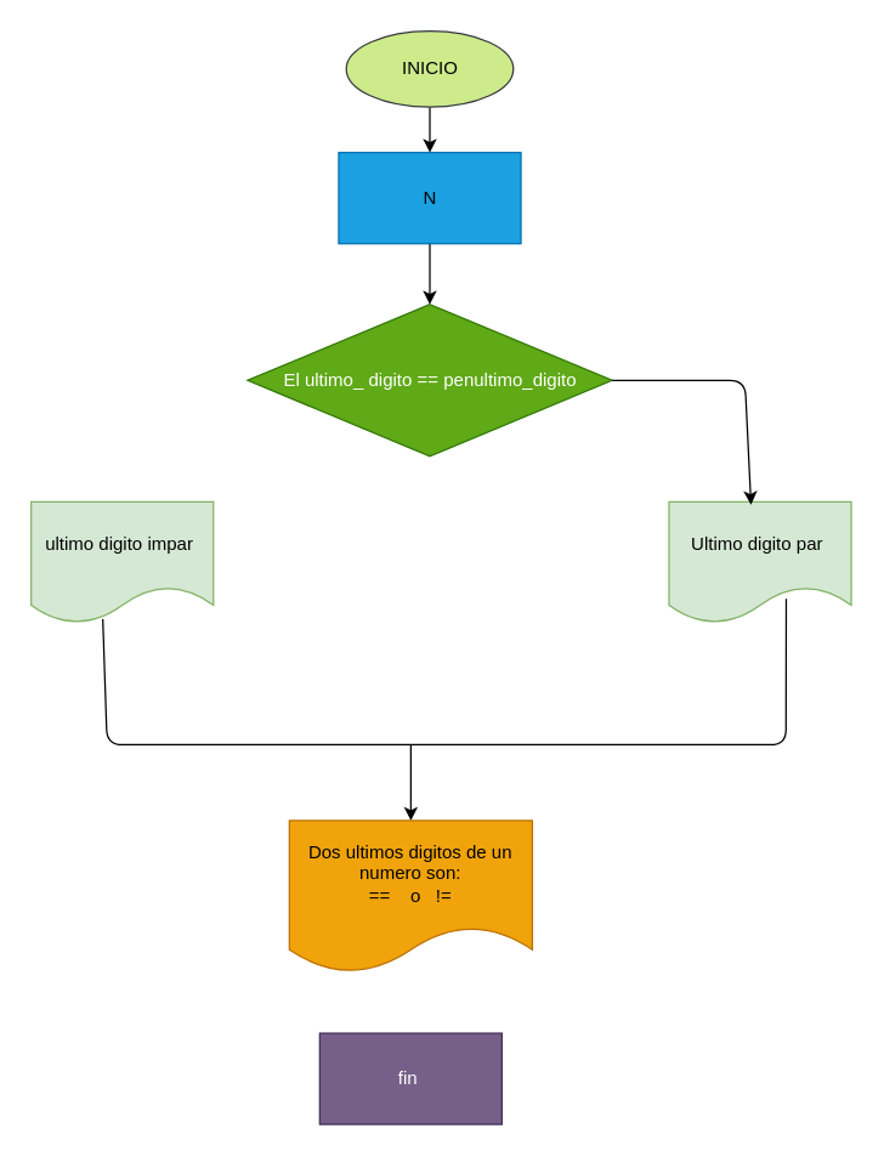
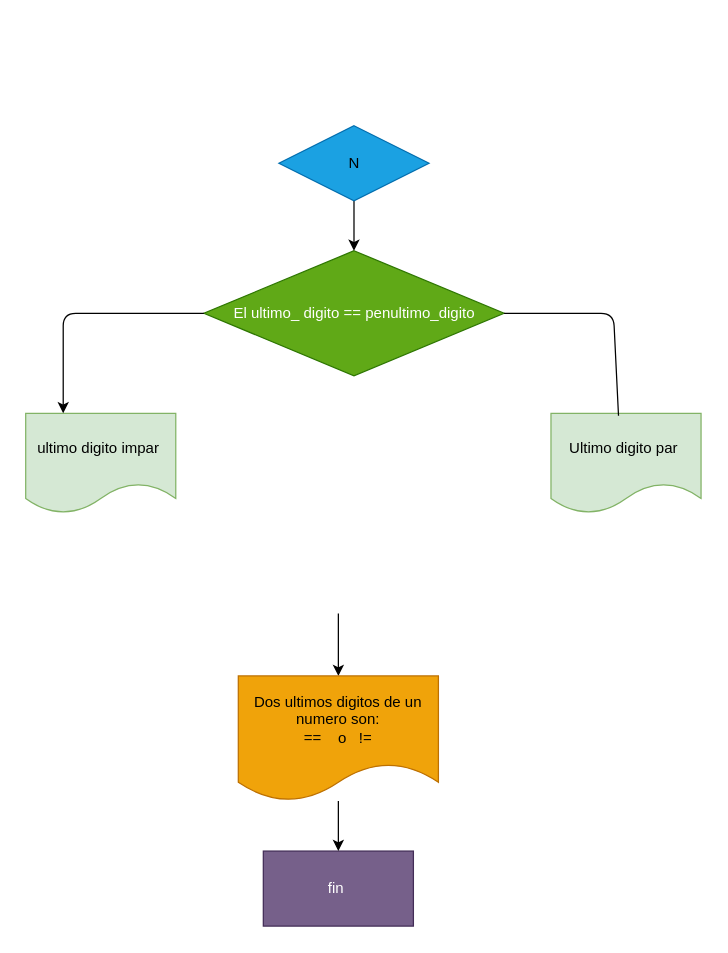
  <mxCell id="0" />
  <mxCell id="1" parent="0" />
- <mxCell id="2" value="" style="edgeStyle=none;html=1;" parent="1" source="3" target="12" edge="1"><mxGeometry relative="1" as="geometry" /></mxCell>
- <mxCell id="3" value="&lt;font color=&quot;#000000&quot;&gt;INICIO&lt;/font&gt;" style="ellipse;whiteSpace=wrap;html=1;fillColor=#cdeb8b;strokeColor=#36393d;" parent="1" vertex="1"><mxGeometry x="227.5" y="20" width="110" height="50" as="geometry" /></mxCell>
  <mxCell id="4" value="&lt;font color=&quot;#000000&quot;&gt;Ultimo digito par&amp;nbsp;&lt;/font&gt;" style="shape=document;whiteSpace=wrap;html=1;boundedLbl=1;fillColor=#d5e8d4;strokeColor=#82b366;" parent="1" vertex="1"><mxGeometry x="440" y="330" width="120" height="80" as="geometry" /></mxCell>
  <mxCell id="5" value="fin&amp;nbsp;" style="whiteSpace=wrap;html=1;fillColor=#76608a;strokeColor=#432D57;fontColor=#ffffff;rounded=0;" parent="1" vertex="1"><mxGeometry x="210" y="680" width="120" height="60" as="geometry" /></mxCell>
  <mxCell id="6" value="El ultimo_ digito == penultimo_digito" style="rhombus;whiteSpace=wrap;html=1;fillColor=#60a917;strokeColor=#2D7600;fontColor=#ffffff;" parent="1" vertex="1"><mxGeometry x="162.5" y="200" width="240" height="100" as="geometry" /></mxCell>
- <mxCell id="7" value="" style="endArrow=classic;html=1;exitX=1;exitY=0.5;exitDx=0;exitDy=0;entryX=0.45;entryY=0.025;entryDx=0;entryDy=0;entryPerimeter=0;" parent="1" source="6" target="4" edge="1"><mxGeometry width="50" height="50" relative="1" as="geometry"><mxPoint x="260" y="530" as="sourcePoint" /><mxPoint x="310" y="480" as="targetPoint" /><Array as="points"><mxPoint x="450" y="250" /><mxPoint x="490" y="250" /></Array></mxGeometry></mxCell>
+ <mxCell id="7" value="" style="endArrow=none;html=1;exitX=1;exitY=0.5;exitDx=0;exitDy=0;entryX=0.45;entryY=0.025;entryDx=0;entryDy=0;entryPerimeter=0;" parent="1" source="6" target="4" edge="1"><mxGeometry width="50" height="50" relative="1" as="geometry"><mxPoint x="260" y="530" as="sourcePoint" /><mxPoint x="310" y="480" as="targetPoint" /><Array as="points"><mxPoint x="450" y="250" /><mxPoint x="490" y="250" /></Array></mxGeometry></mxCell>
  <mxCell id="8" value="&lt;font color=&quot;#000000&quot;&gt;ultimo digito impar&amp;nbsp;&lt;/font&gt;" style="shape=document;whiteSpace=wrap;html=1;boundedLbl=1;fillColor=#d5e8d4;strokeColor=#82b366;" parent="1" vertex="1"><mxGeometry x="20" y="330" width="120" height="80" as="geometry" /></mxCell>
- <mxCell id="9" value="" style="endArrow=none;html=1;exitX=0.643;exitY=0.799;exitDx=0;exitDy=0;exitPerimeter=0;entryX=0.393;entryY=0.965;entryDx=0;entryDy=0;entryPerimeter=0;" parent="1" source="4" target="8" edge="1"><mxGeometry width="50" height="50" relative="1" as="geometry"><mxPoint x="220" y="670" as="sourcePoint" /><mxPoint x="100" y="553" as="targetPoint" /><Array as="points"><mxPoint x="517" y="490" /><mxPoint x="270" y="490" /><mxPoint x="70" y="490" /></Array></mxGeometry></mxCell>
  <mxCell id="10" value="" style="endArrow=classic;html=1;entryX=0.5;entryY=0;entryDx=0;entryDy=0;" parent="1" edge="1"><mxGeometry width="50" height="50" relative="1" as="geometry"><mxPoint x="270" y="490" as="sourcePoint" /><mxPoint x="270" y="540" as="targetPoint" /></mxGeometry></mxCell>
  <mxCell id="11" value="" style="edgeStyle=none;html=1;" parent="1" source="12" target="6" edge="1"><mxGeometry relative="1" as="geometry" /></mxCell>
- <mxCell id="12" value="&lt;font color=&quot;#000000&quot;&gt;N&lt;/font&gt;" style="whiteSpace=wrap;html=1;fillColor=#1ba1e2;strokeColor=#006EAF;fontColor=#ffffff;" parent="1" vertex="1"><mxGeometry x="222.5" y="100" width="120" height="60" as="geometry" /></mxCell>
+ <mxCell id="12" value="&lt;font color=&quot;#000000&quot;&gt;N&lt;/font&gt;" style="rhombus;whiteSpace=wrap;html=1;fillColor=#1ba1e2;strokeColor=#006EAF;fontColor=#ffffff;" parent="1" vertex="1"><mxGeometry x="222.5" y="100" width="120" height="60" as="geometry" /></mxCell>
+ <mxCell id="13" value="" style="endArrow=classic;html=1;entryX=0.25;entryY=0;entryDx=0;entryDy=0;exitX=0;exitY=0.5;exitDx=0;exitDy=0;" parent="1" source="6" target="8" edge="1"><mxGeometry width="50" height="50" relative="1" as="geometry"><mxPoint x="340" y="280" as="sourcePoint" /><mxPoint x="50" y="320" as="targetPoint" /><Array as="points"><mxPoint x="50" y="250" /></Array></mxGeometry></mxCell>
+ <mxCell id="14" value="" style="edgeStyle=none;html=1;" parent="1" source="15" target="5" edge="1"><mxGeometry relative="1" as="geometry" /></mxCell>
  <mxCell id="15" value="Dos ultimos digitos de un numero son:&lt;br&gt;==&amp;nbsp; &amp;nbsp; o&amp;nbsp; &amp;nbsp;!=" style="shape=document;whiteSpace=wrap;html=1;boundedLbl=1;fillColor=#f0a30a;fontColor=#000000;strokeColor=#BD7000;" parent="1" vertex="1"><mxGeometry x="190" y="540" width="160" height="100" as="geometry" /></mxCell>
